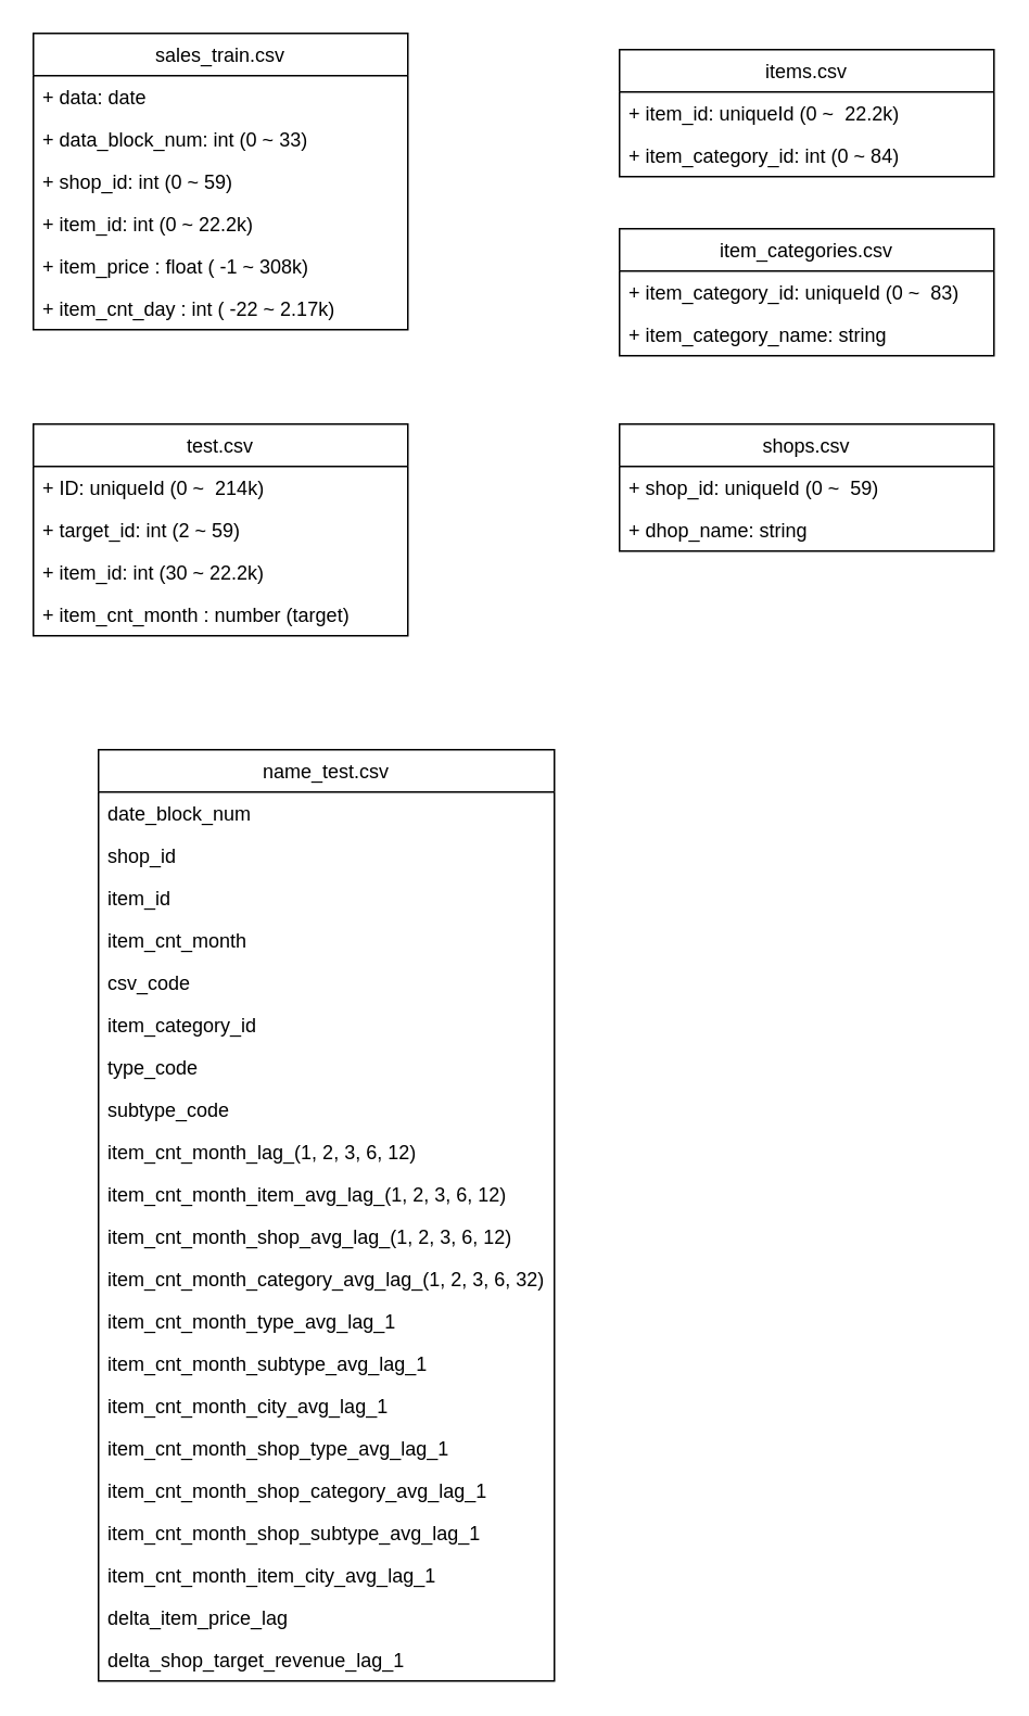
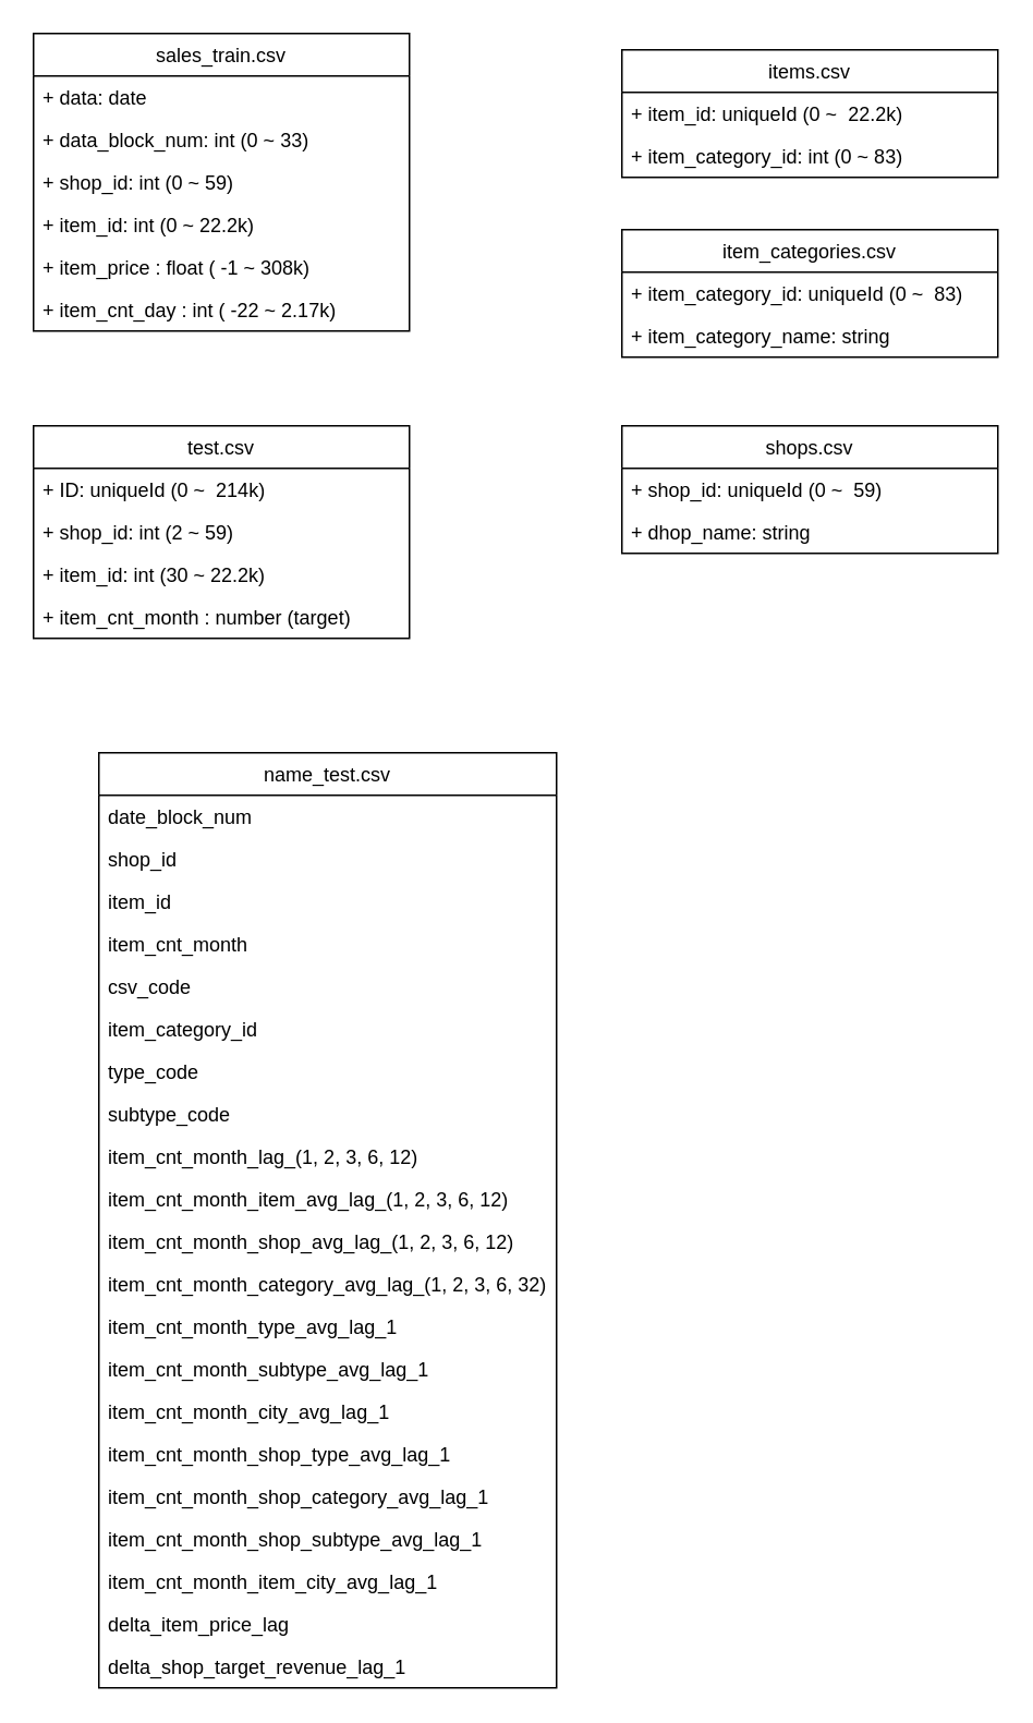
  <mxCell id="0" />
  <mxCell id="1" parent="0" />
  <mxCell id="2" value="sales_train.csv" style="swimlane;fontStyle=0;childLayout=stackLayout;horizontal=1;startSize=26;fillColor=none;horizontalStack=0;resizeParent=1;resizeParentMax=0;resizeLast=0;collapsible=1;marginBottom=0;" parent="1" vertex="1"><mxGeometry x="20" y="20" width="230" height="182" as="geometry" /></mxCell>
  <mxCell id="3" value="+ data: date" style="text;strokeColor=none;fillColor=none;align=left;verticalAlign=top;spacingLeft=4;spacingRight=4;overflow=hidden;rotatable=0;points=[[0,0.5],[1,0.5]];portConstraint=eastwest;" parent="2" vertex="1"><mxGeometry y="26" width="230" height="26" as="geometry" /></mxCell>
  <mxCell id="4" value="+ data_block_num: int (0 ~ 33)" style="text;strokeColor=none;fillColor=none;align=left;verticalAlign=top;spacingLeft=4;spacingRight=4;overflow=hidden;rotatable=0;points=[[0,0.5],[1,0.5]];portConstraint=eastwest;" parent="2" vertex="1"><mxGeometry y="52" width="230" height="26" as="geometry" /></mxCell>
  <mxCell id="5" value="+ shop_id: int (0 ~ 59)" style="text;strokeColor=none;fillColor=none;align=left;verticalAlign=top;spacingLeft=4;spacingRight=4;overflow=hidden;rotatable=0;points=[[0,0.5],[1,0.5]];portConstraint=eastwest;" parent="2" vertex="1"><mxGeometry y="78" width="230" height="26" as="geometry" /></mxCell>
  <mxCell id="6" value="+ item_id: int (0 ~ 22.2k)" style="text;strokeColor=none;fillColor=none;align=left;verticalAlign=top;spacingLeft=4;spacingRight=4;overflow=hidden;rotatable=0;points=[[0,0.5],[1,0.5]];portConstraint=eastwest;" parent="2" vertex="1"><mxGeometry y="104" width="230" height="26" as="geometry" /></mxCell>
  <mxCell id="7" value="+ item_price : float ( -1 ~ 308k)" style="text;strokeColor=none;fillColor=none;align=left;verticalAlign=top;spacingLeft=4;spacingRight=4;overflow=hidden;rotatable=0;points=[[0,0.5],[1,0.5]];portConstraint=eastwest;" parent="2" vertex="1"><mxGeometry y="130" width="230" height="26" as="geometry" /></mxCell>
  <mxCell id="8" value="+ item_cnt_day : int ( -22 ~ 2.17k)" style="text;strokeColor=none;fillColor=none;align=left;verticalAlign=top;spacingLeft=4;spacingRight=4;overflow=hidden;rotatable=0;points=[[0,0.5],[1,0.5]];portConstraint=eastwest;" parent="2" vertex="1"><mxGeometry y="156" width="230" height="26" as="geometry" /></mxCell>
  <mxCell id="9" value="test.csv" style="swimlane;fontStyle=0;childLayout=stackLayout;horizontal=1;startSize=26;fillColor=none;horizontalStack=0;resizeParent=1;resizeParentMax=0;resizeLast=0;collapsible=1;marginBottom=0;" parent="1" vertex="1"><mxGeometry x="20" y="260" width="230" height="130" as="geometry" /></mxCell>
  <mxCell id="10" value="+ ID: uniqueId (0 ~  214k)" style="text;strokeColor=none;fillColor=none;align=left;verticalAlign=top;spacingLeft=4;spacingRight=4;overflow=hidden;rotatable=0;points=[[0,0.5],[1,0.5]];portConstraint=eastwest;" parent="9" vertex="1"><mxGeometry y="26" width="230" height="26" as="geometry" /></mxCell>
- <mxCell id="11" value="+ target_id: int (2 ~ 59)" style="text;strokeColor=none;fillColor=none;align=left;verticalAlign=top;spacingLeft=4;spacingRight=4;overflow=hidden;rotatable=0;points=[[0,0.5],[1,0.5]];portConstraint=eastwest;" parent="9" vertex="1"><mxGeometry y="52" width="230" height="26" as="geometry" /></mxCell>
+ <mxCell id="11" value="+ shop_id: int (2 ~ 59)" style="text;strokeColor=none;fillColor=none;align=left;verticalAlign=top;spacingLeft=4;spacingRight=4;overflow=hidden;rotatable=0;points=[[0,0.5],[1,0.5]];portConstraint=eastwest;" parent="9" vertex="1"><mxGeometry y="52" width="230" height="26" as="geometry" /></mxCell>
  <mxCell id="12" value="+ item_id: int (30 ~ 22.2k)" style="text;strokeColor=none;fillColor=none;align=left;verticalAlign=top;spacingLeft=4;spacingRight=4;overflow=hidden;rotatable=0;points=[[0,0.5],[1,0.5]];portConstraint=eastwest;" parent="9" vertex="1"><mxGeometry y="78" width="230" height="26" as="geometry" /></mxCell>
  <mxCell id="13" value="+ item_cnt_month : number (target)" style="text;strokeColor=none;fillColor=none;align=left;verticalAlign=top;spacingLeft=4;spacingRight=4;overflow=hidden;rotatable=0;points=[[0,0.5],[1,0.5]];portConstraint=eastwest;" parent="9" vertex="1"><mxGeometry y="104" width="230" height="26" as="geometry" /></mxCell>
  <mxCell id="14" value="items.csv" style="swimlane;fontStyle=0;childLayout=stackLayout;horizontal=1;startSize=26;fillColor=none;horizontalStack=0;resizeParent=1;resizeParentMax=0;resizeLast=0;collapsible=1;marginBottom=0;" parent="1" vertex="1"><mxGeometry x="380" y="30" width="230" height="78" as="geometry" /></mxCell>
  <mxCell id="15" value="+ item_id: uniqueId (0 ~  22.2k)" style="text;strokeColor=none;fillColor=none;align=left;verticalAlign=top;spacingLeft=4;spacingRight=4;overflow=hidden;rotatable=0;points=[[0,0.5],[1,0.5]];portConstraint=eastwest;" parent="14" vertex="1"><mxGeometry y="26" width="230" height="26" as="geometry" /></mxCell>
- <mxCell id="16" value="+ item_category_id: int (0 ~ 84)" style="text;strokeColor=none;fillColor=none;align=left;verticalAlign=top;spacingLeft=4;spacingRight=4;overflow=hidden;rotatable=0;points=[[0,0.5],[1,0.5]];portConstraint=eastwest;" parent="14" vertex="1"><mxGeometry y="52" width="230" height="26" as="geometry" /></mxCell>
+ <mxCell id="16" value="+ item_category_id: int (0 ~ 83)" style="text;strokeColor=none;fillColor=none;align=left;verticalAlign=top;spacingLeft=4;spacingRight=4;overflow=hidden;rotatable=0;points=[[0,0.5],[1,0.5]];portConstraint=eastwest;" parent="14" vertex="1"><mxGeometry y="52" width="230" height="26" as="geometry" /></mxCell>
  <mxCell id="17" value="item_categories.csv" style="swimlane;fontStyle=0;childLayout=stackLayout;horizontal=1;startSize=26;fillColor=none;horizontalStack=0;resizeParent=1;resizeParentMax=0;resizeLast=0;collapsible=1;marginBottom=0;" parent="1" vertex="1"><mxGeometry x="380" y="140" width="230" height="78" as="geometry" /></mxCell>
  <mxCell id="18" value="+ item_category_id: uniqueId (0 ~  83)" style="text;strokeColor=none;fillColor=none;align=left;verticalAlign=top;spacingLeft=4;spacingRight=4;overflow=hidden;rotatable=0;points=[[0,0.5],[1,0.5]];portConstraint=eastwest;" parent="17" vertex="1"><mxGeometry y="26" width="230" height="26" as="geometry" /></mxCell>
  <mxCell id="19" value="+ item_category_name: string " style="text;strokeColor=none;fillColor=none;align=left;verticalAlign=top;spacingLeft=4;spacingRight=4;overflow=hidden;rotatable=0;points=[[0,0.5],[1,0.5]];portConstraint=eastwest;" parent="17" vertex="1"><mxGeometry y="52" width="230" height="26" as="geometry" /></mxCell>
  <mxCell id="20" value="shops.csv" style="swimlane;fontStyle=0;childLayout=stackLayout;horizontal=1;startSize=26;fillColor=none;horizontalStack=0;resizeParent=1;resizeParentMax=0;resizeLast=0;collapsible=1;marginBottom=0;" parent="1" vertex="1"><mxGeometry x="380" y="260" width="230" height="78" as="geometry" /></mxCell>
  <mxCell id="21" value="+ shop_id: uniqueId (0 ~  59)" style="text;strokeColor=none;fillColor=none;align=left;verticalAlign=top;spacingLeft=4;spacingRight=4;overflow=hidden;rotatable=0;points=[[0,0.5],[1,0.5]];portConstraint=eastwest;" parent="20" vertex="1"><mxGeometry y="26" width="230" height="26" as="geometry" /></mxCell>
  <mxCell id="22" value="+ dhop_name: string" style="text;strokeColor=none;fillColor=none;align=left;verticalAlign=top;spacingLeft=4;spacingRight=4;overflow=hidden;rotatable=0;points=[[0,0.5],[1,0.5]];portConstraint=eastwest;" parent="20" vertex="1"><mxGeometry y="52" width="230" height="26" as="geometry" /></mxCell>
  <mxCell id="23" value="name_test.csv" style="swimlane;fontStyle=0;childLayout=stackLayout;horizontal=1;startSize=26;fillColor=none;horizontalStack=0;resizeParent=1;resizeParentMax=0;resizeLast=0;collapsible=1;marginBottom=0;" vertex="1" parent="1"><mxGeometry x="60" y="460" width="280" height="572" as="geometry" /></mxCell>
  <mxCell id="24" value="date_block_num" style="text;strokeColor=none;fillColor=none;align=left;verticalAlign=top;spacingLeft=4;spacingRight=4;overflow=hidden;rotatable=0;points=[[0,0.5],[1,0.5]];portConstraint=eastwest;" vertex="1" parent="23"><mxGeometry y="26" width="280" height="26" as="geometry" /></mxCell>
  <mxCell id="25" value="shop_id" style="text;strokeColor=none;fillColor=none;align=left;verticalAlign=top;spacingLeft=4;spacingRight=4;overflow=hidden;rotatable=0;points=[[0,0.5],[1,0.5]];portConstraint=eastwest;" vertex="1" parent="23"><mxGeometry y="52" width="280" height="26" as="geometry" /></mxCell>
  <mxCell id="26" value="item_id" style="text;strokeColor=none;fillColor=none;align=left;verticalAlign=top;spacingLeft=4;spacingRight=4;overflow=hidden;rotatable=0;points=[[0,0.5],[1,0.5]];portConstraint=eastwest;" vertex="1" parent="23"><mxGeometry y="78" width="280" height="26" as="geometry" /></mxCell>
  <mxCell id="27" value="item_cnt_month" style="text;strokeColor=none;fillColor=none;align=left;verticalAlign=top;spacingLeft=4;spacingRight=4;overflow=hidden;rotatable=0;points=[[0,0.5],[1,0.5]];portConstraint=eastwest;" vertex="1" parent="23"><mxGeometry y="104" width="280" height="26" as="geometry" /></mxCell>
  <mxCell id="28" value="csv_code" style="text;strokeColor=none;fillColor=none;align=left;verticalAlign=top;spacingLeft=4;spacingRight=4;overflow=hidden;rotatable=0;points=[[0,0.5],[1,0.5]];portConstraint=eastwest;" vertex="1" parent="23"><mxGeometry y="130" width="280" height="26" as="geometry" /></mxCell>
  <mxCell id="29" value="item_category_id" style="text;strokeColor=none;fillColor=none;align=left;verticalAlign=top;spacingLeft=4;spacingRight=4;overflow=hidden;rotatable=0;points=[[0,0.5],[1,0.5]];portConstraint=eastwest;" vertex="1" parent="23"><mxGeometry y="156" width="280" height="26" as="geometry" /></mxCell>
  <mxCell id="30" value="type_code" style="text;strokeColor=none;fillColor=none;align=left;verticalAlign=top;spacingLeft=4;spacingRight=4;overflow=hidden;rotatable=0;points=[[0,0.5],[1,0.5]];portConstraint=eastwest;" vertex="1" parent="23"><mxGeometry y="182" width="280" height="26" as="geometry" /></mxCell>
  <mxCell id="31" value="subtype_code" style="text;strokeColor=none;fillColor=none;align=left;verticalAlign=top;spacingLeft=4;spacingRight=4;overflow=hidden;rotatable=0;points=[[0,0.5],[1,0.5]];portConstraint=eastwest;" vertex="1" parent="23"><mxGeometry y="208" width="280" height="26" as="geometry" /></mxCell>
  <mxCell id="32" value="item_cnt_month_lag_(1, 2, 3, 6, 12)" style="text;strokeColor=none;fillColor=none;align=left;verticalAlign=top;spacingLeft=4;spacingRight=4;overflow=hidden;rotatable=0;points=[[0,0.5],[1,0.5]];portConstraint=eastwest;" vertex="1" parent="23"><mxGeometry y="234" width="280" height="26" as="geometry" /></mxCell>
  <mxCell id="33" value="item_cnt_month_item_avg_lag_(1, 2, 3, 6, 12)" style="text;strokeColor=none;fillColor=none;align=left;verticalAlign=top;spacingLeft=4;spacingRight=4;overflow=hidden;rotatable=0;points=[[0,0.5],[1,0.5]];portConstraint=eastwest;" vertex="1" parent="23"><mxGeometry y="260" width="280" height="26" as="geometry" /></mxCell>
  <mxCell id="34" value="item_cnt_month_shop_avg_lag_(1, 2, 3, 6, 12)" style="text;strokeColor=none;fillColor=none;align=left;verticalAlign=top;spacingLeft=4;spacingRight=4;overflow=hidden;rotatable=0;points=[[0,0.5],[1,0.5]];portConstraint=eastwest;" vertex="1" parent="23"><mxGeometry y="286" width="280" height="26" as="geometry" /></mxCell>
  <mxCell id="35" value="item_cnt_month_category_avg_lag_(1, 2, 3, 6, 32)" style="text;strokeColor=none;fillColor=none;align=left;verticalAlign=top;spacingLeft=4;spacingRight=4;overflow=hidden;rotatable=0;points=[[0,0.5],[1,0.5]];portConstraint=eastwest;" vertex="1" parent="23"><mxGeometry y="312" width="280" height="26" as="geometry" /></mxCell>
  <mxCell id="36" value="item_cnt_month_type_avg_lag_1" style="text;strokeColor=none;fillColor=none;align=left;verticalAlign=top;spacingLeft=4;spacingRight=4;overflow=hidden;rotatable=0;points=[[0,0.5],[1,0.5]];portConstraint=eastwest;" vertex="1" parent="23"><mxGeometry y="338" width="280" height="26" as="geometry" /></mxCell>
  <mxCell id="37" value="item_cnt_month_subtype_avg_lag_1" style="text;strokeColor=none;fillColor=none;align=left;verticalAlign=top;spacingLeft=4;spacingRight=4;overflow=hidden;rotatable=0;points=[[0,0.5],[1,0.5]];portConstraint=eastwest;" vertex="1" parent="23"><mxGeometry y="364" width="280" height="26" as="geometry" /></mxCell>
  <mxCell id="38" value="item_cnt_month_city_avg_lag_1" style="text;strokeColor=none;fillColor=none;align=left;verticalAlign=top;spacingLeft=4;spacingRight=4;overflow=hidden;rotatable=0;points=[[0,0.5],[1,0.5]];portConstraint=eastwest;" vertex="1" parent="23"><mxGeometry y="390" width="280" height="26" as="geometry" /></mxCell>
  <mxCell id="39" value="item_cnt_month_shop_type_avg_lag_1" style="text;strokeColor=none;fillColor=none;align=left;verticalAlign=top;spacingLeft=4;spacingRight=4;overflow=hidden;rotatable=0;points=[[0,0.5],[1,0.5]];portConstraint=eastwest;" vertex="1" parent="23"><mxGeometry y="416" width="280" height="26" as="geometry" /></mxCell>
  <mxCell id="40" value="item_cnt_month_shop_category_avg_lag_1" style="text;strokeColor=none;fillColor=none;align=left;verticalAlign=top;spacingLeft=4;spacingRight=4;overflow=hidden;rotatable=0;points=[[0,0.5],[1,0.5]];portConstraint=eastwest;" vertex="1" parent="23"><mxGeometry y="442" width="280" height="26" as="geometry" /></mxCell>
  <mxCell id="41" value="item_cnt_month_shop_subtype_avg_lag_1" style="text;strokeColor=none;fillColor=none;align=left;verticalAlign=top;spacingLeft=4;spacingRight=4;overflow=hidden;rotatable=0;points=[[0,0.5],[1,0.5]];portConstraint=eastwest;" vertex="1" parent="23"><mxGeometry y="468" width="280" height="26" as="geometry" /></mxCell>
  <mxCell id="42" value="item_cnt_month_item_city_avg_lag_1" style="text;strokeColor=none;fillColor=none;align=left;verticalAlign=top;spacingLeft=4;spacingRight=4;overflow=hidden;rotatable=0;points=[[0,0.5],[1,0.5]];portConstraint=eastwest;" vertex="1" parent="23"><mxGeometry y="494" width="280" height="26" as="geometry" /></mxCell>
  <mxCell id="43" value="delta_item_price_lag" style="text;strokeColor=none;fillColor=none;align=left;verticalAlign=top;spacingLeft=4;spacingRight=4;overflow=hidden;rotatable=0;points=[[0,0.5],[1,0.5]];portConstraint=eastwest;" vertex="1" parent="23"><mxGeometry y="520" width="280" height="26" as="geometry" /></mxCell>
  <mxCell id="44" value="delta_shop_target_revenue_lag_1" style="text;strokeColor=none;fillColor=none;align=left;verticalAlign=top;spacingLeft=4;spacingRight=4;overflow=hidden;rotatable=0;points=[[0,0.5],[1,0.5]];portConstraint=eastwest;" vertex="1" parent="23"><mxGeometry y="546" width="280" height="26" as="geometry" /></mxCell>
